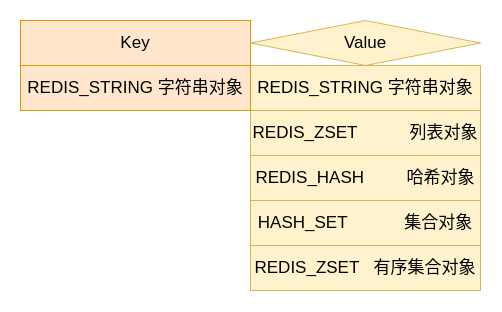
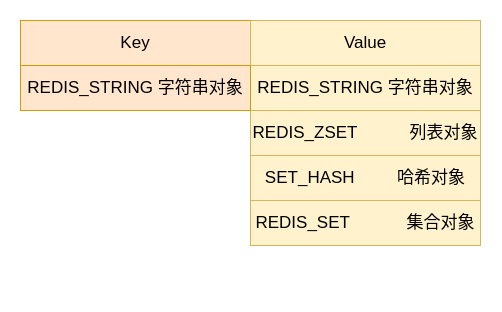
  <mxCell id="0" />
  <mxCell id="1" parent="0" />
  <mxCell id="2" value="" style="group;fontSize=17;" vertex="1" connectable="0" parent="1"><mxGeometry x="20" y="20" width="460" height="270" as="geometry" /></mxCell>
  <mxCell id="3" value="Key" style="rounded=0;whiteSpace=wrap;html=1;fontSize=17;fillColor=#ffe6cc;strokeColor=#d79b00;" vertex="1" parent="2"><mxGeometry width="230" height="45" as="geometry" /></mxCell>
- <mxCell id="4" value="Value" style="rhombus;whiteSpace=wrap;html=1;fontSize=17;fillColor=#fff2cc;strokeColor=#d6b656;" vertex="1" parent="2"><mxGeometry x="230" width="230" height="45" as="geometry" /></mxCell>
+ <mxCell id="4" value="Value" style="rounded=0;whiteSpace=wrap;html=1;fontSize=17;fillColor=#fff2cc;strokeColor=#d6b656;" vertex="1" parent="2"><mxGeometry x="230" width="230" height="45" as="geometry" /></mxCell>
  <mxCell id="5" value="REDIS_ZSET&amp;nbsp; &amp;nbsp; &amp;nbsp; &amp;nbsp; &amp;nbsp; &amp;nbsp;列表对象" style="rounded=0;whiteSpace=wrap;html=1;fontSize=17;fillColor=#fff2cc;strokeColor=#d6b656;" vertex="1" parent="2"><mxGeometry x="230" y="90" width="230" height="45" as="geometry" /></mxCell>
  <mxCell id="6" value="REDIS_STRING 字符串对象" style="rounded=0;whiteSpace=wrap;html=1;fontSize=17;fillColor=#fff2cc;strokeColor=#d6b656;" vertex="1" parent="2"><mxGeometry x="230" y="45" width="230" height="45" as="geometry" /></mxCell>
  <mxCell id="7" value="REDIS_STRING 字符串对象" style="rounded=0;whiteSpace=wrap;html=1;fontSize=17;fillColor=#ffe6cc;strokeColor=#d79b00;" vertex="1" parent="2"><mxGeometry y="45" width="230" height="45" as="geometry" /></mxCell>
- <mxCell id="8" value="HASH_SET&amp;nbsp; &amp;nbsp; &amp;nbsp; &amp;nbsp; &amp;nbsp; &amp;nbsp; 集合对象" style="rounded=0;whiteSpace=wrap;html=1;fontSize=17;fillColor=#fff2cc;strokeColor=#d6b656;" vertex="1" parent="2"><mxGeometry x="230" y="180" width="230" height="45" as="geometry" /></mxCell>
- <mxCell id="9" value="REDIS_HASH&amp;nbsp; &amp;nbsp; &amp;nbsp; &amp;nbsp; &amp;nbsp;哈希对象" style="rounded=0;whiteSpace=wrap;html=1;fontSize=17;fillColor=#fff2cc;strokeColor=#d6b656;" vertex="1" parent="2"><mxGeometry x="230" y="135" width="230" height="45" as="geometry" /></mxCell>
- <mxCell id="10" value="REDIS_ZSET&amp;nbsp; &amp;nbsp;有序集合对象" style="rounded=0;whiteSpace=wrap;html=1;fontSize=17;fillColor=#fff2cc;strokeColor=#d6b656;" vertex="1" parent="2"><mxGeometry x="230" y="225" width="230" height="45" as="geometry" /></mxCell>
+ <mxCell id="8" value="REDIS_SET&amp;nbsp; &amp;nbsp; &amp;nbsp; &amp;nbsp; &amp;nbsp; &amp;nbsp; 集合对象" style="rounded=0;whiteSpace=wrap;html=1;fontSize=17;fillColor=#fff2cc;strokeColor=#d6b656;" vertex="1" parent="2"><mxGeometry x="230" y="180" width="230" height="45" as="geometry" /></mxCell>
+ <mxCell id="9" value="SET_HASH&amp;nbsp; &amp;nbsp; &amp;nbsp; &amp;nbsp; &amp;nbsp;哈希对象" style="rounded=0;whiteSpace=wrap;html=1;fontSize=17;fillColor=#fff2cc;strokeColor=#d6b656;" vertex="1" parent="2"><mxGeometry x="230" y="135" width="230" height="45" as="geometry" /></mxCell>
